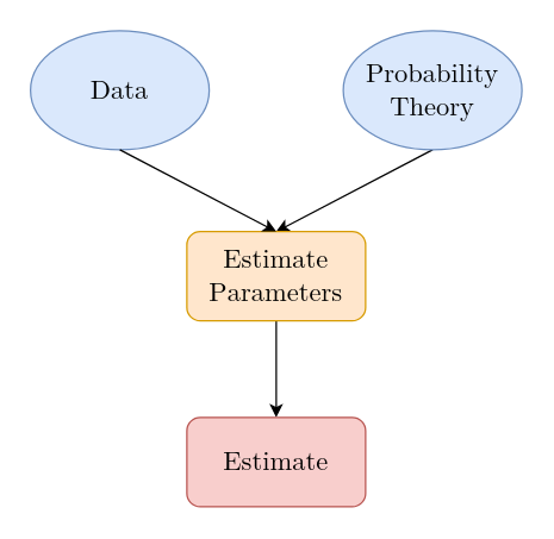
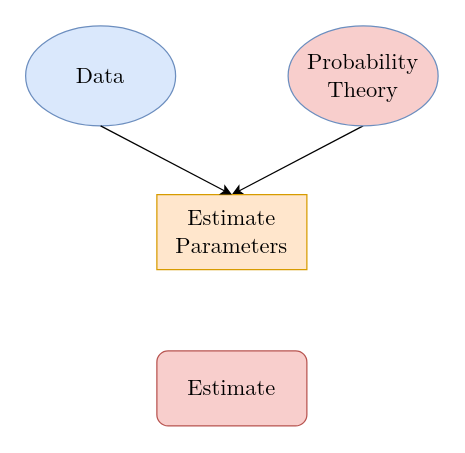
  <mxCell id="0" />
  <mxCell id="1" parent="0" />
  <mxCell id="2" value="Data" style="ellipse;whiteSpace=wrap;html=1;fillColor=#dae8fc;strokeColor=#6c8ebf;fontFamily=Latin Modern Math;fontSize=18;" vertex="1" parent="1"><mxGeometry x="20" y="20" width="120" height="80" as="geometry" /></mxCell>
  <mxCell id="3" style="rounded=1;orthogonalLoop=1;jettySize=auto;html=1;exitX=0.5;exitY=1;exitDx=0;exitDy=0;entryX=0.5;entryY=0;entryDx=0;entryDy=0;" edge="1" parent="1" source="4" target="6"><mxGeometry relative="1" as="geometry" /></mxCell>
- <mxCell id="4" value="Probability Theory" style="ellipse;whiteSpace=wrap;html=1;fillColor=#dae8fc;strokeColor=#6c8ebf;fontFamily=Latin Modern Math;fontSize=18;" vertex="1" parent="1"><mxGeometry x="230" y="20" width="120" height="80" as="geometry" /></mxCell>
- <mxCell id="5" style="edgeStyle=none;rounded=0;orthogonalLoop=1;jettySize=auto;html=1;exitX=0.5;exitY=1;exitDx=0;exitDy=0;entryX=0.5;entryY=0;entryDx=0;entryDy=0;" edge="1" parent="1" source="6" target="7"><mxGeometry relative="1" as="geometry" /></mxCell>
- <mxCell id="6" value="&lt;div style=&quot;font-size: 18px;&quot;&gt;Estimate Parameters&lt;/div&gt;" style="rounded=1;whiteSpace=wrap;html=1;fillColor=#ffe6cc;strokeColor=#d79b00;fontFamily=Latin Modern Math;fontSize=18;" vertex="1" parent="1"><mxGeometry x="125" y="155" width="120" height="60" as="geometry" /></mxCell>
+ <mxCell id="4" value="Probability Theory" style="ellipse;whiteSpace=wrap;html=1;fillColor=#f8cecc;strokeColor=#6c8ebf;fontFamily=Latin Modern Math;fontSize=18;" vertex="1" parent="1"><mxGeometry x="230" y="20" width="120" height="80" as="geometry" /></mxCell>
+ <mxCell id="6" value="&lt;div style=&quot;font-size: 18px;&quot;&gt;Estimate Parameters&lt;/div&gt;" style="whiteSpace=wrap;html=1;fillColor=#ffe6cc;strokeColor=#d79b00;fontFamily=Latin Modern Math;fontSize=18;rounded=0;" vertex="1" parent="1"><mxGeometry x="125" y="155" width="120" height="60" as="geometry" /></mxCell>
  <mxCell id="7" value="Estimate" style="rounded=1;whiteSpace=wrap;html=1;fillColor=#f8cecc;strokeColor=#b85450;fontFamily=Latin Modern Math;fontSize=18;" vertex="1" parent="1"><mxGeometry x="125" y="280" width="120" height="60" as="geometry" /></mxCell>
  <mxCell id="8" value="" style="endArrow=classic;html=1;entryX=0.5;entryY=0;entryDx=0;entryDy=0;exitX=0.5;exitY=1;exitDx=0;exitDy=0;" edge="1" parent="1" source="2" target="6"><mxGeometry width="50" height="50" relative="1" as="geometry"><mxPoint x="-15" y="210" as="sourcePoint" /><mxPoint x="35" y="160" as="targetPoint" /></mxGeometry></mxCell>
